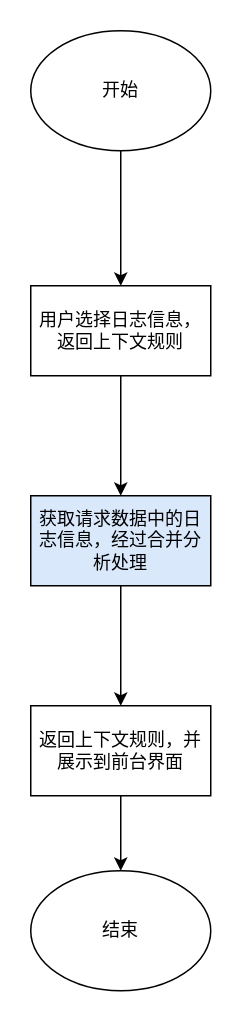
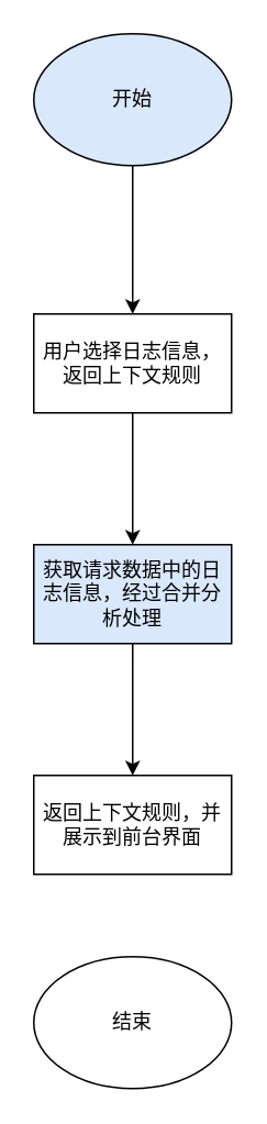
  <mxCell id="0" />
  <mxCell id="1" parent="0" />
  <mxCell id="2" value="" style="edgeStyle=orthogonalEdgeStyle;rounded=0;orthogonalLoop=1;jettySize=auto;html=1;" edge="1" parent="1" source="3" target="5"><mxGeometry relative="1" as="geometry" /></mxCell>
- <mxCell id="3" value="开始" style="ellipse;whiteSpace=wrap;html=1;" vertex="1" parent="1"><mxGeometry x="20" y="20" width="120" height="80" as="geometry" /></mxCell>
+ <mxCell id="3" value="开始" style="ellipse;whiteSpace=wrap;html=1;fillColor=#dae8fc;" vertex="1" parent="1"><mxGeometry x="20" y="20" width="120" height="80" as="geometry" /></mxCell>
  <mxCell id="4" value="" style="edgeStyle=orthogonalEdgeStyle;rounded=0;orthogonalLoop=1;jettySize=auto;html=1;" edge="1" parent="1" source="5" target="7"><mxGeometry relative="1" as="geometry" /></mxCell>
  <mxCell id="5" value="用户选择日志信息，返回上下文规则" style="whiteSpace=wrap;html=1;" vertex="1" parent="1"><mxGeometry x="20" y="190" width="120" height="60" as="geometry" /></mxCell>
  <mxCell id="6" value="" style="edgeStyle=orthogonalEdgeStyle;rounded=0;orthogonalLoop=1;jettySize=auto;html=1;" edge="1" parent="1" source="7" target="9"><mxGeometry relative="1" as="geometry" /></mxCell>
  <mxCell id="7" value="获取请求数据中的日志信息，经过合并分析处理" style="whiteSpace=wrap;html=1;fillColor=#dae8fc;" vertex="1" parent="1"><mxGeometry x="20" y="330" width="120" height="60" as="geometry" /></mxCell>
- <mxCell id="8" value="" style="edgeStyle=orthogonalEdgeStyle;rounded=0;orthogonalLoop=1;jettySize=auto;html=1;" edge="1" parent="1" source="9" target="10"><mxGeometry relative="1" as="geometry" /></mxCell>
  <mxCell id="9" value="返回上下文规则，并展示到前台界面" style="whiteSpace=wrap;html=1;" vertex="1" parent="1"><mxGeometry x="20" y="470" width="120" height="60" as="geometry" /></mxCell>
  <mxCell id="10" value="结束" style="ellipse;whiteSpace=wrap;html=1;" vertex="1" parent="1"><mxGeometry x="20" y="580" width="120" height="80" as="geometry" /></mxCell>
